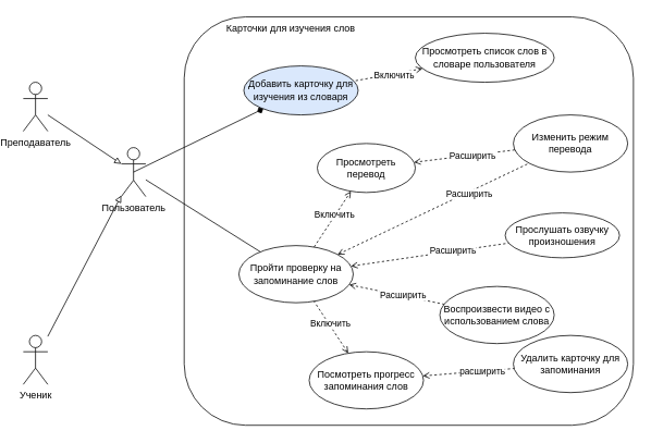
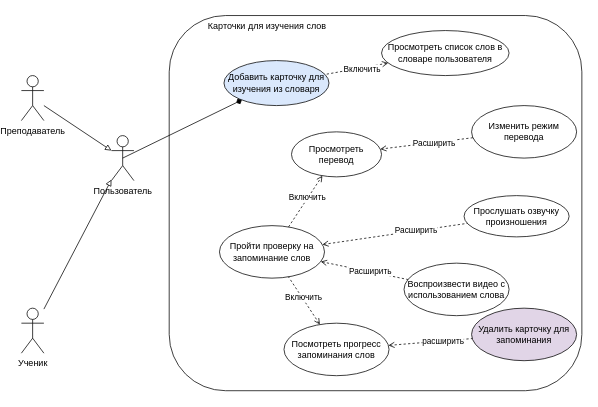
  <mxCell id="0" />
  <mxCell id="1" parent="0" />
  <mxCell id="2" value="Карточки для изучения слов" style="rounded=1;whiteSpace=wrap;html=1;fillColor=none;verticalAlign=top;align=left;spacingLeft=50;" vertex="1" parent="1"><mxGeometry x="217" width="550" height="500" as="geometry" y="20" /></mxCell>
  <mxCell id="3" value="Пользователь" style="shape=umlActor;verticalLabelPosition=bottom;verticalAlign=top;html=1;outlineConnect=0;" vertex="1" parent="1"><mxGeometry x="140" y="180" width="30" height="60" as="geometry" /></mxCell>
  <mxCell id="4" value="Добавить карточку для изучения из словаря" style="ellipse;whiteSpace=wrap;html=1;verticalAlign=middle;labelPosition=center;verticalLabelPosition=middle;align=center;fillColor=#dae8fc;" vertex="1" parent="1"><mxGeometry x="290" y="80" width="140" height="60" as="geometry" /></mxCell>
  <mxCell id="5" value="Преподаватель" style="shape=umlActor;verticalLabelPosition=bottom;verticalAlign=top;html=1;outlineConnect=0;" vertex="1" parent="1"><mxGeometry x="20" y="100" width="30" height="60" as="geometry" /></mxCell>
  <mxCell id="6" value="Ученик" style="shape=umlActor;verticalLabelPosition=bottom;verticalAlign=top;html=1;outlineConnect=0;" vertex="1" parent="1"><mxGeometry x="20" y="410" width="30" height="60" as="geometry" /></mxCell>
  <mxCell id="7" value="" style="endArrow=none;html=1;rounded=0;endSize=1;endFill=0;startArrow=block;startFill=0;" edge="1" parent="1" source="3" target="5"><mxGeometry width="50" height="50" relative="1" as="geometry"><mxPoint x="90" y="200" as="sourcePoint" /><mxPoint x="140" y="150" as="targetPoint" /></mxGeometry></mxCell>
  <mxCell id="8" value="" style="endArrow=block;html=1;rounded=0;endSize=6;startArrow=none;startFill=0;endFill=0;" edge="1" parent="1" source="6" target="3"><mxGeometry width="50" height="50" relative="1" as="geometry"><mxPoint x="70" y="330" as="sourcePoint" /><mxPoint x="120" y="280" as="targetPoint" /></mxGeometry></mxCell>
  <mxCell id="9" value="Пройти проверку на запоминание слов" style="ellipse;whiteSpace=wrap;html=1;" vertex="1" parent="1"><mxGeometry x="284" y="300" width="140" height="70" as="geometry" /></mxCell>
  <mxCell id="10" value="" style="endArrow=diamond;html=1;rounded=0;endSize=6;exitX=0.5;exitY=0.5;exitDx=0;exitDy=0;exitPerimeter=0;" edge="1" parent="1" source="3" target="4"><mxGeometry width="50" height="50" relative="1" as="geometry"><mxPoint x="260" y="190" as="sourcePoint" /><mxPoint x="160" y="60" as="targetPoint" /></mxGeometry></mxCell>
  <mxCell id="11" value="Просмотреть список слов в словаре пользователя" style="ellipse;whiteSpace=wrap;html=1;verticalAlign=middle;labelPosition=center;verticalLabelPosition=middle;align=center;" vertex="1" parent="1"><mxGeometry x="500" y="40" width="170" height="60" as="geometry" /></mxCell>
- <mxCell id="12" value="" style="endArrow=none;html=1;rounded=0;endSize=6;" edge="1" parent="1" source="9" target="3"><mxGeometry width="50" height="50" relative="1" as="geometry"><mxPoint x="270" y="320" as="sourcePoint" /><mxPoint x="320" y="270" as="targetPoint" /></mxGeometry></mxCell>
  <mxCell id="13" value="Просмотреть перевод" style="ellipse;whiteSpace=wrap;html=1;verticalAlign=middle;labelPosition=center;verticalLabelPosition=middle;align=center;" vertex="1" parent="1"><mxGeometry x="380" y="175" width="120" height="60" as="geometry" /></mxCell>
  <mxCell id="14" value="" style="endArrow=open;html=1;rounded=0;strokeColor=default;endSize=6;dashed=1;startArrow=none;startFill=0;endFill=0;" edge="1" parent="1" source="9" target="13"><mxGeometry width="50" height="50" relative="1" as="geometry"><mxPoint x="470" y="320" as="sourcePoint" /><mxPoint x="520" y="270" as="targetPoint" /></mxGeometry></mxCell>
  <mxCell id="15" value="Включить" style="edgeLabel;html=1;align=center;verticalAlign=middle;resizable=0;points=[];" connectable="0" vertex="1" parent="14"><mxGeometry x="0.119" y="1" relative="1" as="geometry"><mxPoint as="offset" /></mxGeometry></mxCell>
  <mxCell id="16" value="Изменить режим перевода" style="ellipse;whiteSpace=wrap;html=1;" vertex="1" parent="1"><mxGeometry x="620" y="140" width="140" height="70" as="geometry" /></mxCell>
- <mxCell id="17" value="" style="endArrow=none;html=1;rounded=0;dashed=1;strokeColor=default;endSize=6;startArrow=open;startFill=0;" edge="1" parent="1" source="9" target="16"><mxGeometry width="50" height="50" relative="1" as="geometry"><mxPoint x="370" y="320" as="sourcePoint" /><mxPoint x="420" y="270" as="targetPoint" /></mxGeometry></mxCell>
- <mxCell id="18" value="Расширить" style="edgeLabel;html=1;align=center;verticalAlign=middle;resizable=0;points=[];" connectable="0" vertex="1" parent="17"><mxGeometry x="0.366" y="-2" relative="1" as="geometry"><mxPoint as="offset" /></mxGeometry></mxCell>
  <mxCell id="19" value="Посмотреть прогресс запоминания слов" style="ellipse;whiteSpace=wrap;html=1;" vertex="1" parent="1"><mxGeometry x="370" y="430" width="140" height="70" as="geometry" /></mxCell>
  <mxCell id="20" value="" style="endArrow=none;html=1;rounded=0;dashed=1;strokeColor=default;endSize=6;startArrow=open;startFill=0;" edge="1" parent="1" source="19" target="9"><mxGeometry width="50" height="50" relative="1" as="geometry"><mxPoint x="370" y="480" as="sourcePoint" /><mxPoint x="420" y="430" as="targetPoint" /></mxGeometry></mxCell>
  <mxCell id="21" value="Включить" style="edgeLabel;html=1;align=center;verticalAlign=middle;resizable=0;points=[];" connectable="0" vertex="1" parent="20"><mxGeometry x="-0.11" y="1" relative="1" as="geometry"><mxPoint x="-3" y="-8" as="offset" /></mxGeometry></mxCell>
- <mxCell id="22" value="Удалить карточку для запоминания" style="ellipse;whiteSpace=wrap;html=1;" vertex="1" parent="1"><mxGeometry x="620" y="410" width="140" height="70" as="geometry" /></mxCell>
+ <mxCell id="22" value="Удалить карточку для запоминания" style="ellipse;whiteSpace=wrap;html=1;fillColor=#e1d5e7;" vertex="1" parent="1"><mxGeometry x="620" y="410" width="140" height="70" as="geometry" /></mxCell>
  <mxCell id="23" value="" style="endArrow=none;html=1;rounded=0;dashed=1;strokeColor=default;endSize=6;startArrow=open;startFill=0;" edge="1" parent="1" source="19" target="22"><mxGeometry width="50" height="50" relative="1" as="geometry"><mxPoint x="530" y="420" as="sourcePoint" /><mxPoint x="580" y="370" as="targetPoint" /></mxGeometry></mxCell>
  <mxCell id="24" value="расширить" style="edgeLabel;html=1;align=center;verticalAlign=middle;resizable=0;points=[];" connectable="0" vertex="1" parent="23"><mxGeometry x="0.311" relative="1" as="geometry"><mxPoint as="offset" /></mxGeometry></mxCell>
  <mxCell id="25" value="" style="endArrow=none;html=1;rounded=0;dashed=1;strokeColor=default;endSize=6;endFill=0;startArrow=open;startFill=0;" edge="1" parent="1" source="11" target="4"><mxGeometry width="50" height="50" relative="1" as="geometry"><mxPoint x="490" y="150" as="sourcePoint" /><mxPoint x="540" y="100" as="targetPoint" /></mxGeometry></mxCell>
  <mxCell id="26" value="Включить" style="edgeLabel;html=1;align=center;verticalAlign=middle;resizable=0;points=[];" connectable="0" vertex="1" parent="25"><mxGeometry x="0.292" relative="1" as="geometry"><mxPoint x="19" y="-2" as="offset" /></mxGeometry></mxCell>
  <mxCell id="27" value="" style="endArrow=open;dashed=1;html=1;strokeWidth=1;rounded=0;startArrow=none;startFill=0;endFill=0;" edge="1" parent="1" source="16" target="13"><mxGeometry width="50" height="50" relative="1" as="geometry"><mxPoint x="580" y="310" as="sourcePoint" /><mxPoint x="630" y="260" as="targetPoint" /></mxGeometry></mxCell>
  <mxCell id="28" value="Расширить" style="edgeLabel;html=1;align=center;verticalAlign=middle;resizable=0;points=[];" connectable="0" vertex="1" parent="27"><mxGeometry x="-0.396" y="-2" relative="1" as="geometry"><mxPoint x="-14" y="4" as="offset" /></mxGeometry></mxCell>
  <mxCell id="29" value="Воспроизвести видео с использованием слова" style="ellipse;whiteSpace=wrap;html=1;" vertex="1" parent="1"><mxGeometry x="530" y="350" width="140" height="70" as="geometry" /></mxCell>
  <mxCell id="30" value="Прослушать озвучку произношения" style="ellipse;whiteSpace=wrap;html=1;" vertex="1" parent="1"><mxGeometry x="610" y="260" width="140" height="55" as="geometry" /></mxCell>
  <mxCell id="31" value="" style="endArrow=none;dashed=1;html=1;rounded=0;strokeWidth=1;startArrow=open;startFill=0;" edge="1" parent="1" source="9" target="30"><mxGeometry width="50" height="50" relative="1" as="geometry"><mxPoint x="570" y="220" as="sourcePoint" /><mxPoint x="620" y="170" as="targetPoint" /></mxGeometry></mxCell>
  <mxCell id="32" value="Расширить" style="edgeLabel;html=1;align=center;verticalAlign=middle;resizable=0;points=[];" connectable="0" vertex="1" parent="31"><mxGeometry x="0.292" y="1" relative="1" as="geometry"><mxPoint as="offset" /></mxGeometry></mxCell>
  <mxCell id="33" value="" style="endArrow=none;dashed=1;html=1;strokeWidth=1;rounded=0;endFill=0;startArrow=open;startFill=0;" edge="1" parent="1" source="9" target="29"><mxGeometry width="50" height="50" relative="1" as="geometry"><mxPoint x="560" y="260" as="sourcePoint" /><mxPoint x="610" y="210" as="targetPoint" /></mxGeometry></mxCell>
  <mxCell id="34" value="Расширить" style="edgeLabel;html=1;align=center;verticalAlign=middle;resizable=0;points=[];" connectable="0" vertex="1" parent="33"><mxGeometry x="0.228" y="2" relative="1" as="geometry"><mxPoint x="-6" as="offset" /></mxGeometry></mxCell>
